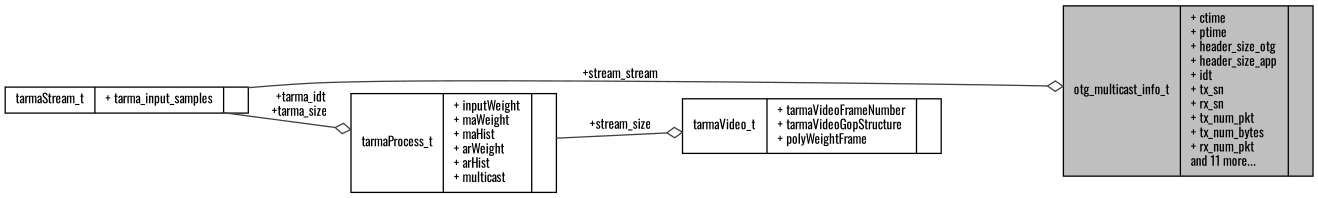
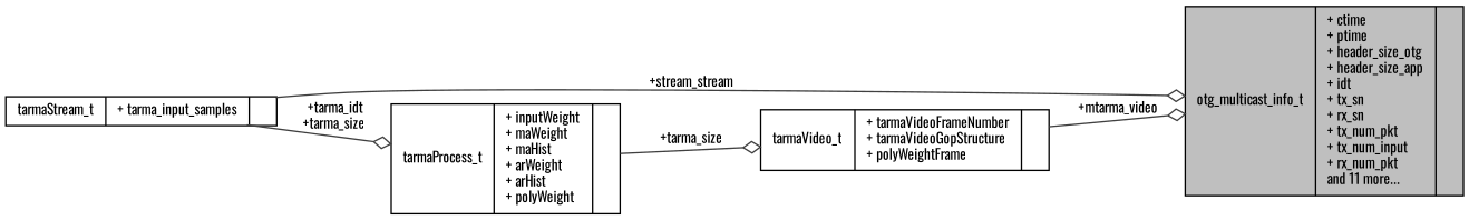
  digraph {
    fontname=Oswald
    rankdir=LR
    node [color=black fillcolor=white fontname=Oswald fontsize=10 shape=record style=filled]
    edge [arrowhead=odiamond color=grey25 fontname=Oswald fontsize=10 labelfontname=Helvetica labelfontsize=10 style=solid]
-   n1 [fillcolor=grey75 fontcolor=black height=0.2 label="{otg_multicast_info_t\n|+ ctime\l+ ptime\l+ header_size_otg\l+ header_size_app\l+ idt\l+ tx_sn\l+ rx_sn\l+ tx_num_pkt\l+ tx_num_bytes\l+ rx_num_pkt\land 11 more...\l|}" width=0.4]
+   n1 [fillcolor=grey75 fontcolor=black height=0.2 label="{otg_multicast_info_t\n|+ ctime\l+ ptime\l+ header_size_otg\l+ header_size_app\l+ idt\l+ tx_sn\l+ rx_sn\l+ tx_num_pkt\l+ tx_num_input\l+ rx_num_pkt\land 11 more...\l|}" width=0.4]
    n2 [height=0.2 label="{tarmaVideo_t\n|+ tarmaVideoFrameNumber\l+ tarmaVideoGopStructure\l+ polyWeightFrame\l|}" width=0.4]
-   n3 [height=0.2 label="{tarmaProcess_t\n|+ inputWeight\l+ maWeight\l+ maHist\l+ arWeight\l+ arHist\l+ multicast\l|}" width=0.4]
+   n3 [height=0.2 label="{tarmaProcess_t\n|+ inputWeight\l+ maWeight\l+ maHist\l+ arWeight\l+ arHist\l+ polyWeight\l|}" width=0.4]
    n4 [height=0.2 label="{tarmaStream_t\n|+ tarma_input_samples\l|}" width=0.4]
-   n3 -> n2 [label=" +stream_size"]
+   n2 -> n1 [label=" +mtarma_video"]
+   n3 -> n2 [label=" +tarma_size"]
    n4 -> n1 [label=" +stream_stream"]
    n4 -> n3 [label=" +tarma_idt\n+tarma_size"]
  }
